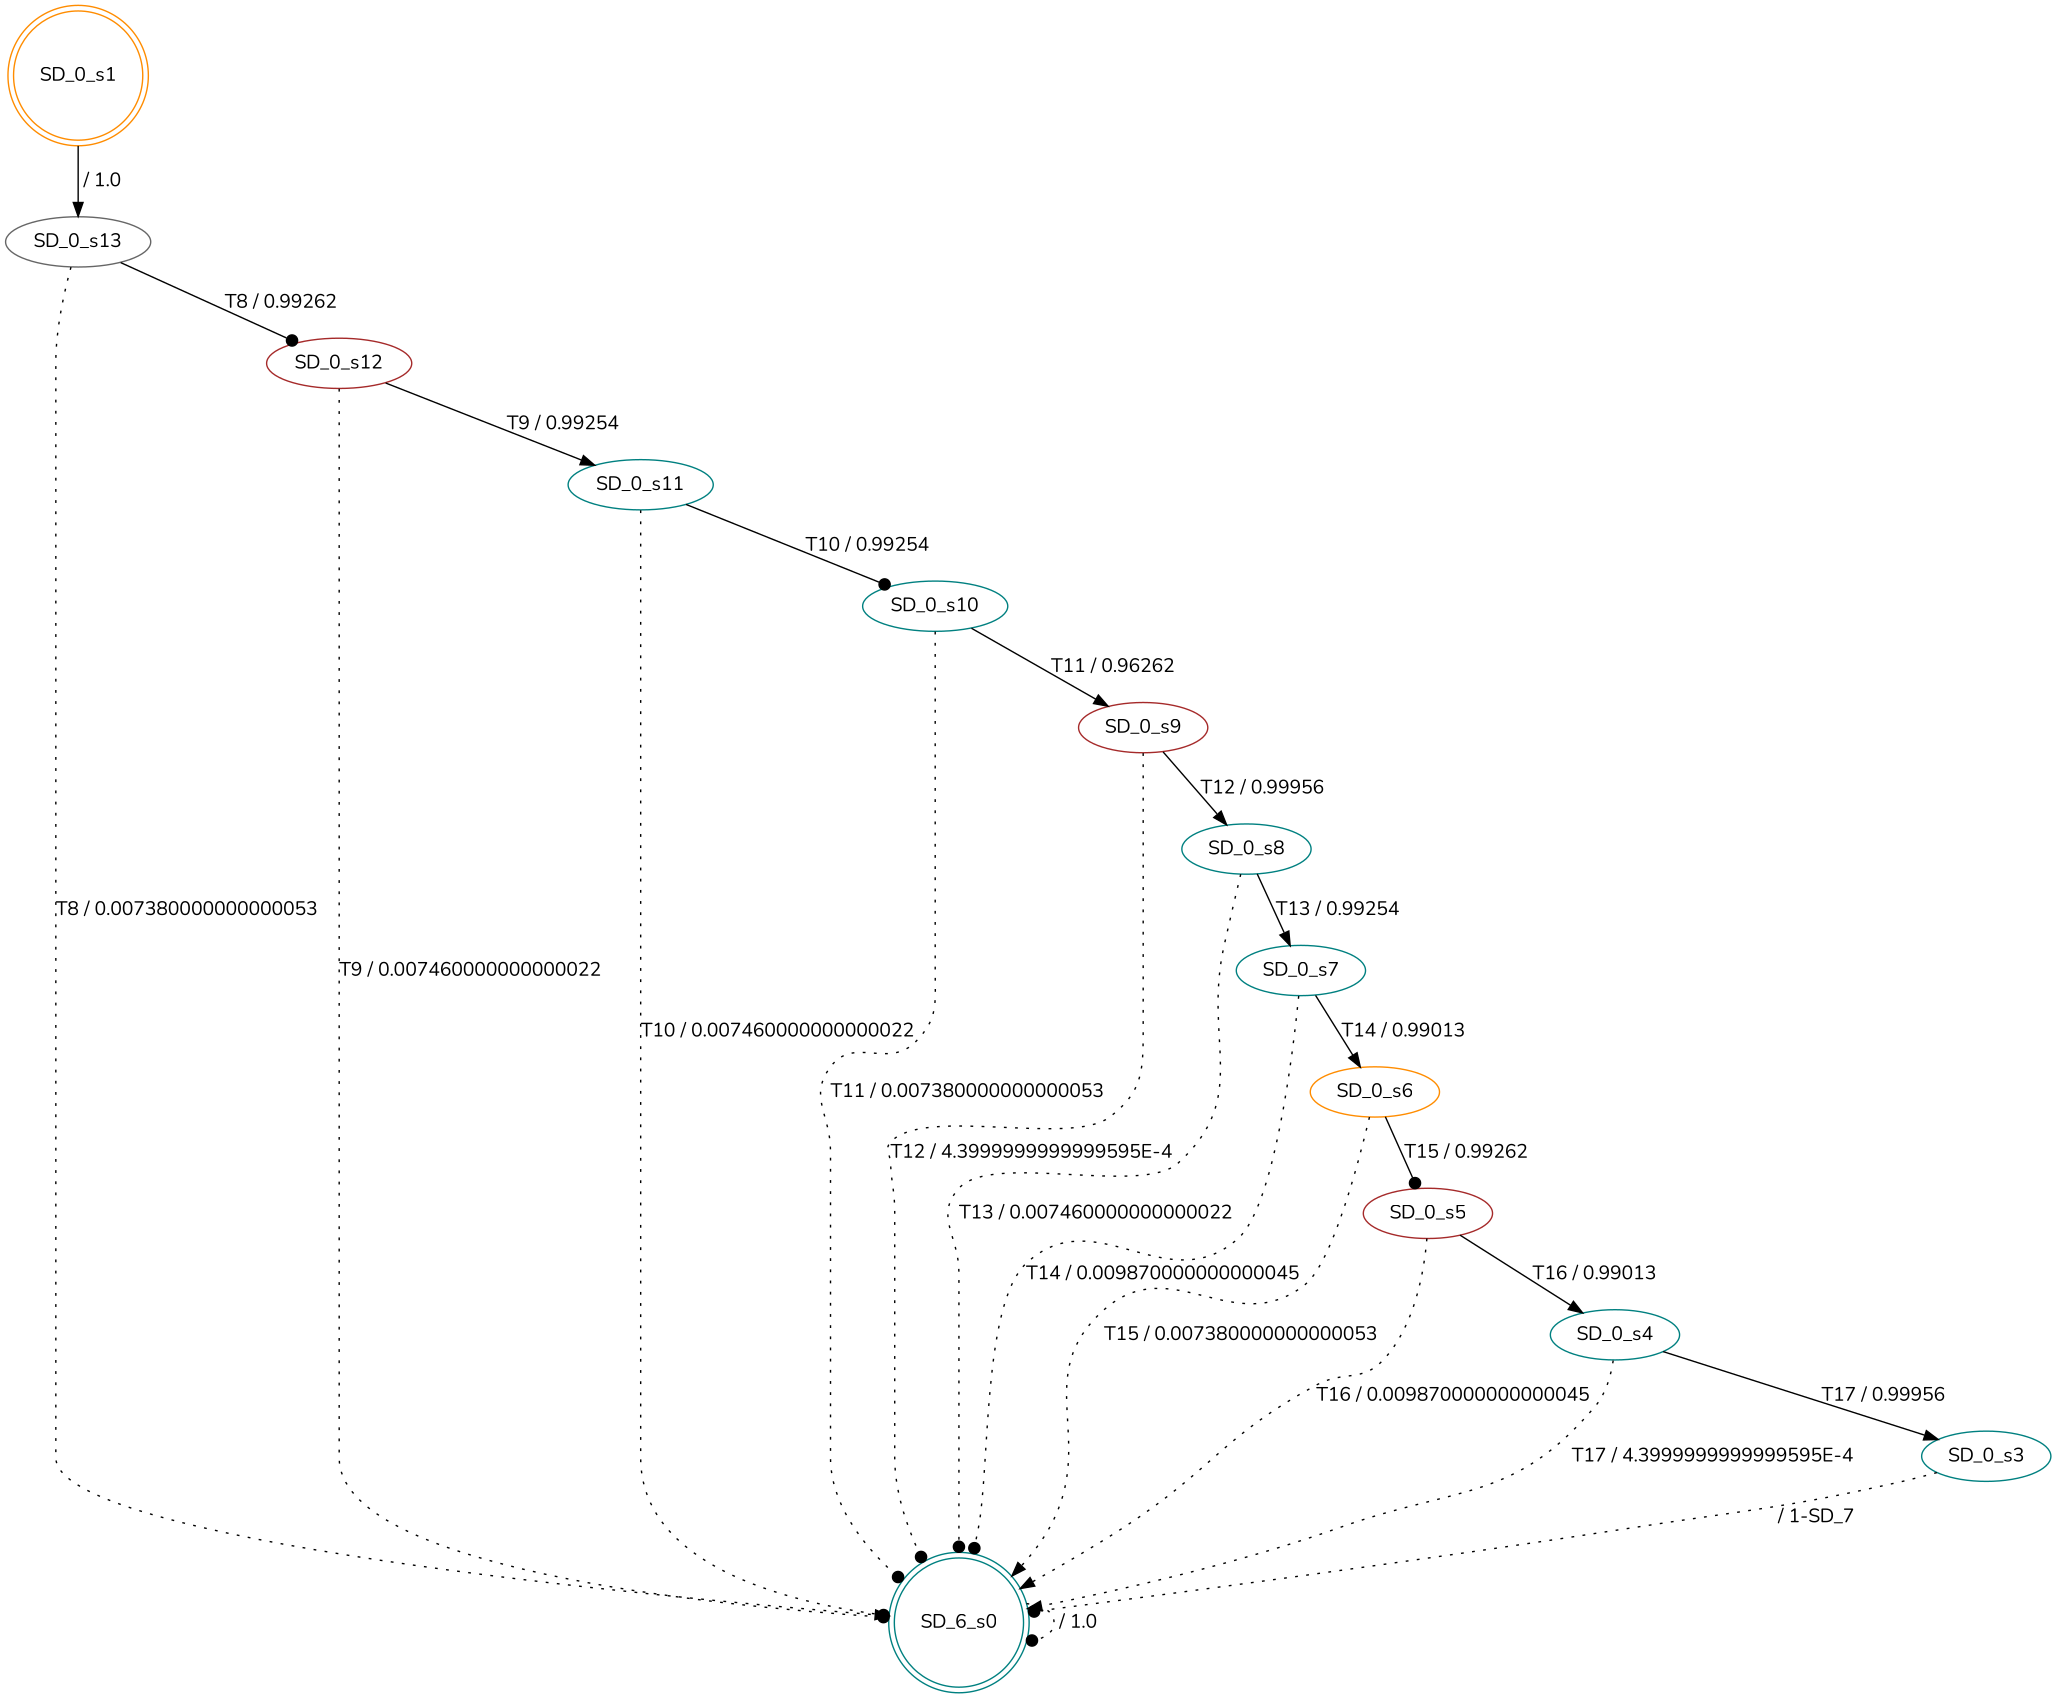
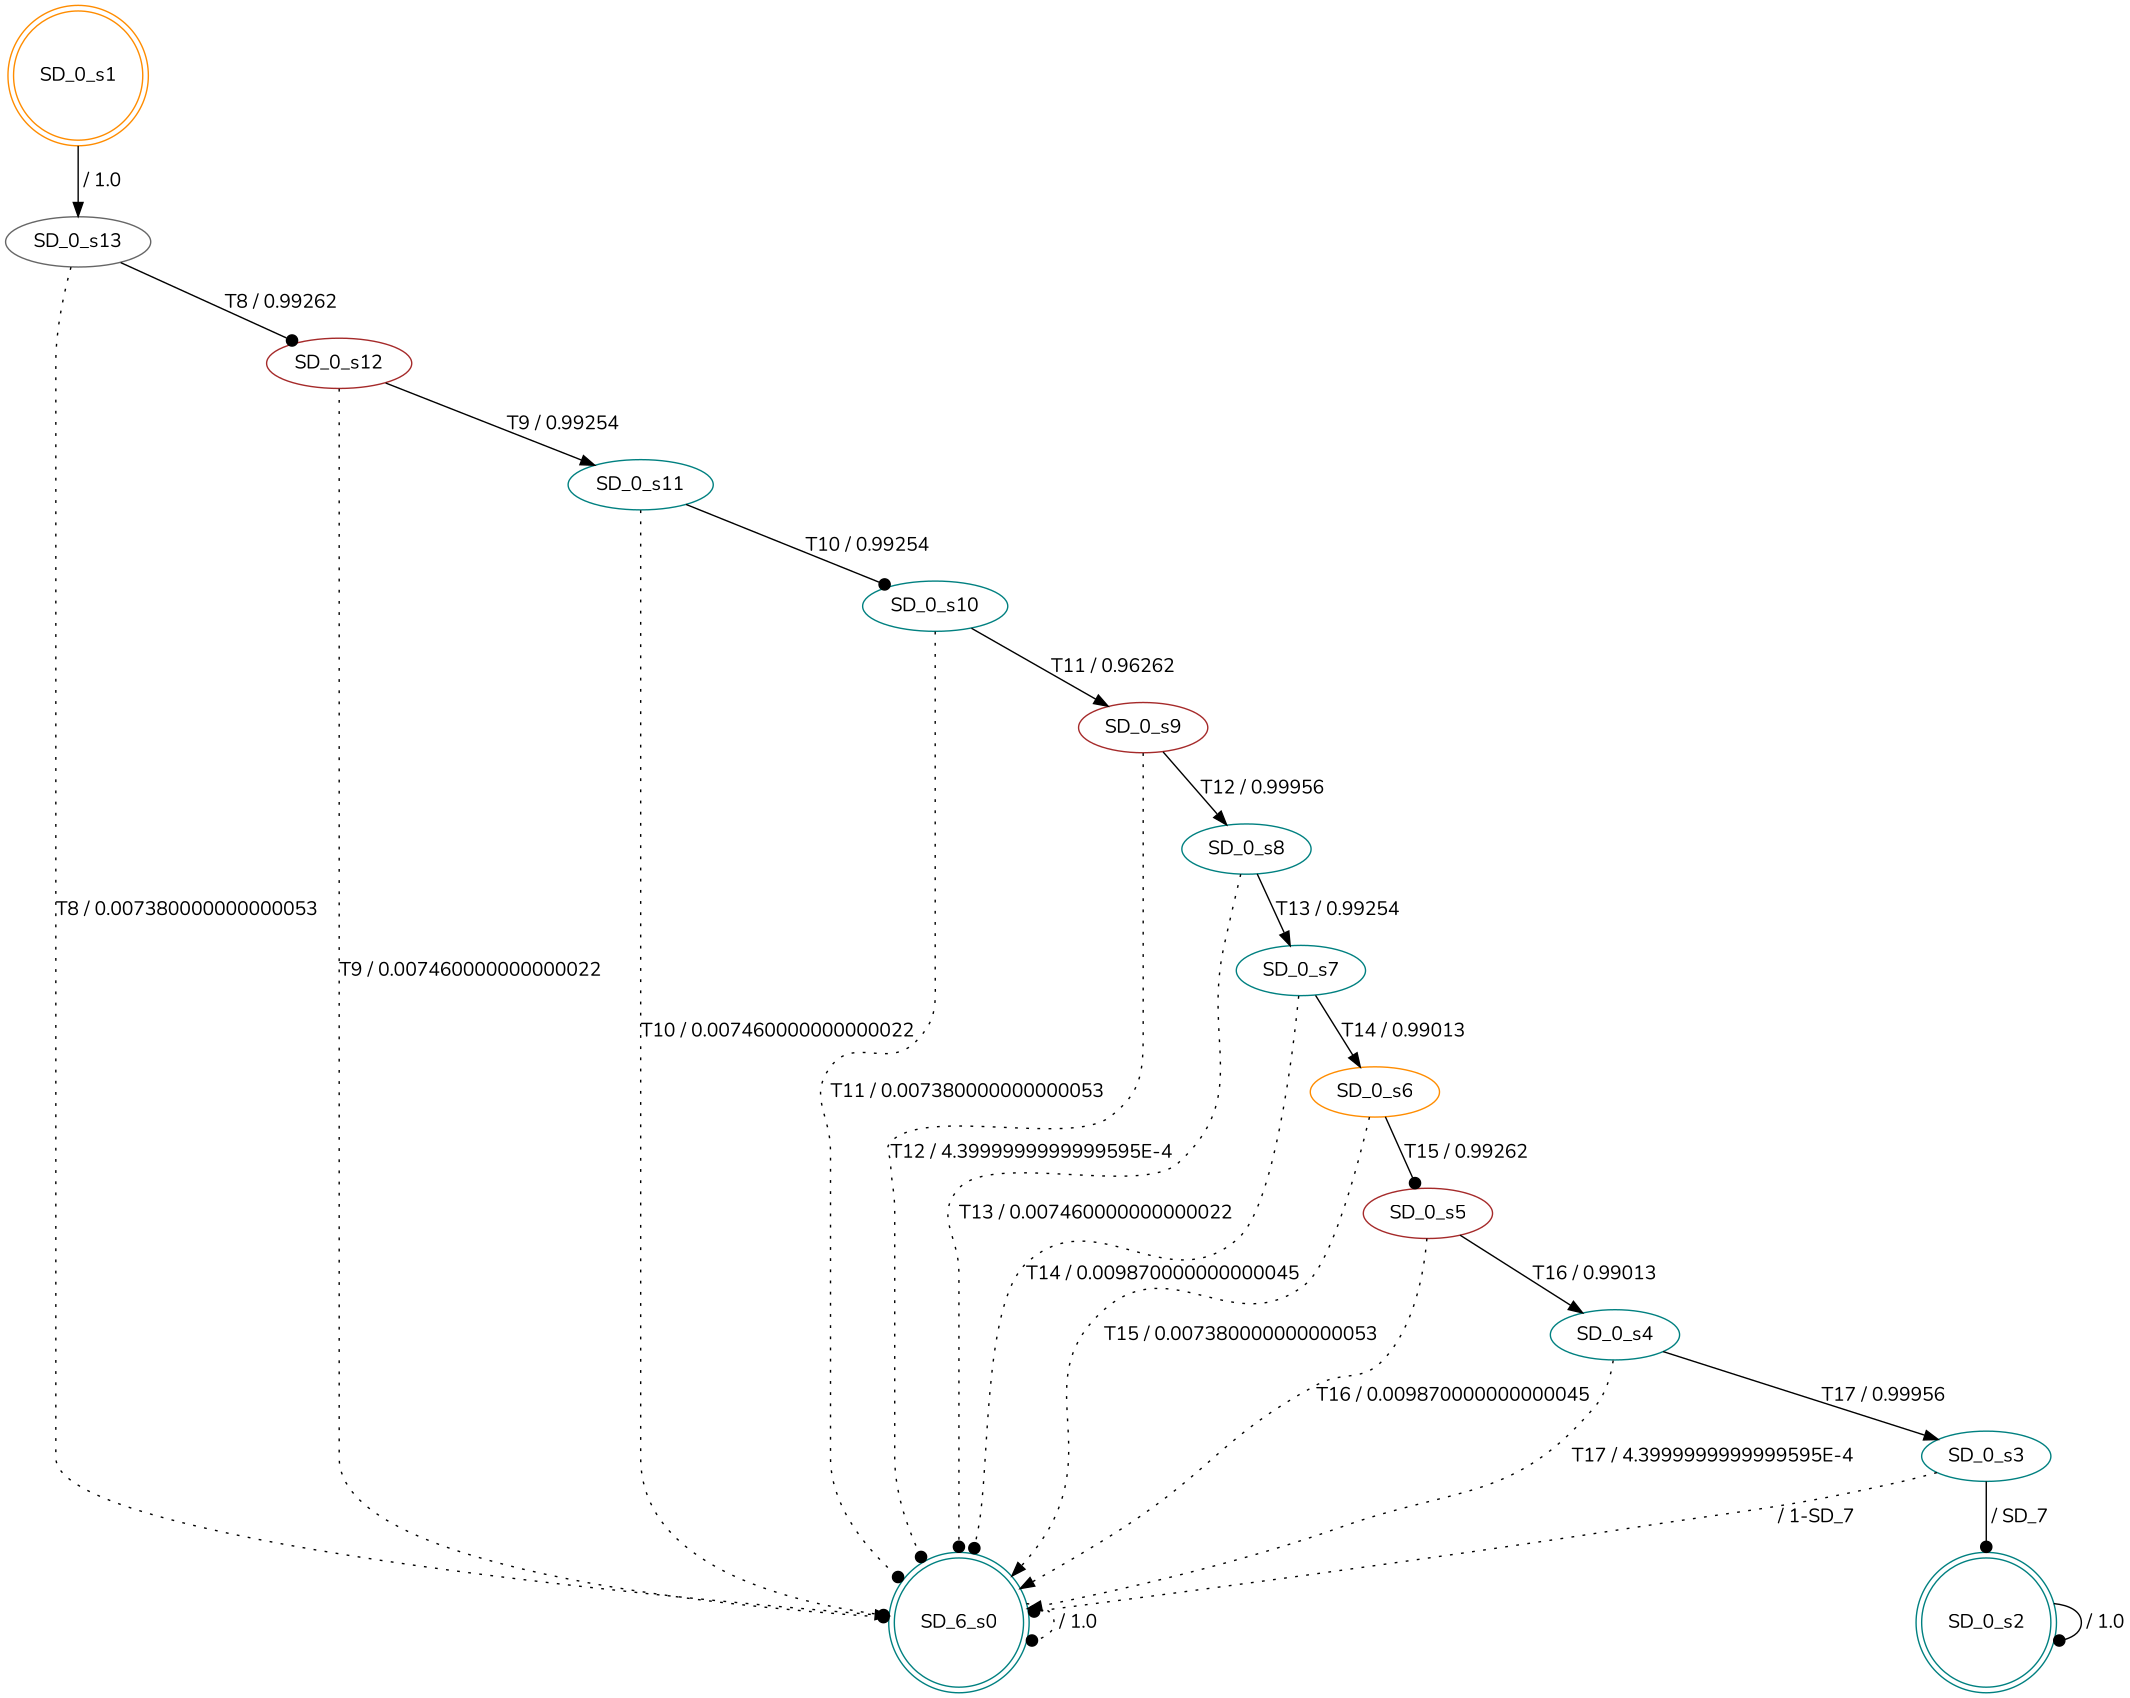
  digraph {
    fontname=Nunito
    node [color=teal fontname=Nunito]
    edge [arrowhead=dot fontname=Nunito]
    n1 [label=SD_6_s0 shape=doublecircle]
    n2 [color=darkorange label=SD_0_s1 shape=doublecircle]
    n3 [color=gray40 label=SD_0_s13]
    n4 [color=brown label=SD_0_s12]
+   n5 [label=SD_0_s2 shape=doublecircle]
    n6 [label=SD_0_s3]
    n7 [label=SD_0_s4]
    n8 [color=brown label=SD_0_s5]
    n9 [color=darkorange label=SD_0_s6]
    n10 [label=SD_0_s7]
    n11 [label=SD_0_s8]
    n12 [color=brown label=SD_0_s9]
    n13 [label=SD_0_s10]
    n14 [label=SD_0_s11]
    n1 -> n1 [label=" / 1.0" style=dotted]
    n2 -> n3 [arrowhead=normal label=" / 1.0"]
    n3 -> n1 [arrowhead=normal label="T8 / 0.007380000000000053" style=dotted]
    n3 -> n4 [label="T8 / 0.99262"]
    n4 -> n1 [label="T9 / 0.007460000000000022" style=dotted]
    n4 -> n14 [arrowhead=normal label="T9 / 0.99254"]
+   n5 -> n5 [label=" / 1.0"]
    n6 -> n1 [label=" / 1-SD_7" style=dotted]
+   n6 -> n5 [label=" / SD_7"]
    n7 -> n1 [arrowhead=normal label="T17 / 4.3999999999999595E-4" style=dotted]
    n7 -> n6 [arrowhead=normal label="T17 / 0.99956"]
    n8 -> n1 [arrowhead=normal label="T16 / 0.009870000000000045" style=dotted]
    n8 -> n7 [arrowhead=normal label="T16 / 0.99013"]
    n9 -> n1 [arrowhead=normal label="T15 / 0.007380000000000053" style=dotted]
    n9 -> n8 [label="T15 / 0.99262"]
    n10 -> n1 [label="T14 / 0.009870000000000045" style=dotted]
    n10 -> n9 [arrowhead=normal label="T14 / 0.99013"]
    n11 -> n1 [label="T13 / 0.007460000000000022" style=dotted]
    n11 -> n10 [arrowhead=normal label="T13 / 0.99254"]
    n12 -> n1 [label="T12 / 4.3999999999999595E-4" style=dotted]
    n12 -> n11 [arrowhead=normal label="T12 / 0.99956"]
    n13 -> n1 [label="T11 / 0.007380000000000053" style=dotted]
    n13 -> n12 [arrowhead=normal label="T11 / 0.96262"]
    n14 -> n1 [label="T10 / 0.007460000000000022" style=dotted]
    n14 -> n13 [label="T10 / 0.99254"]
  }
